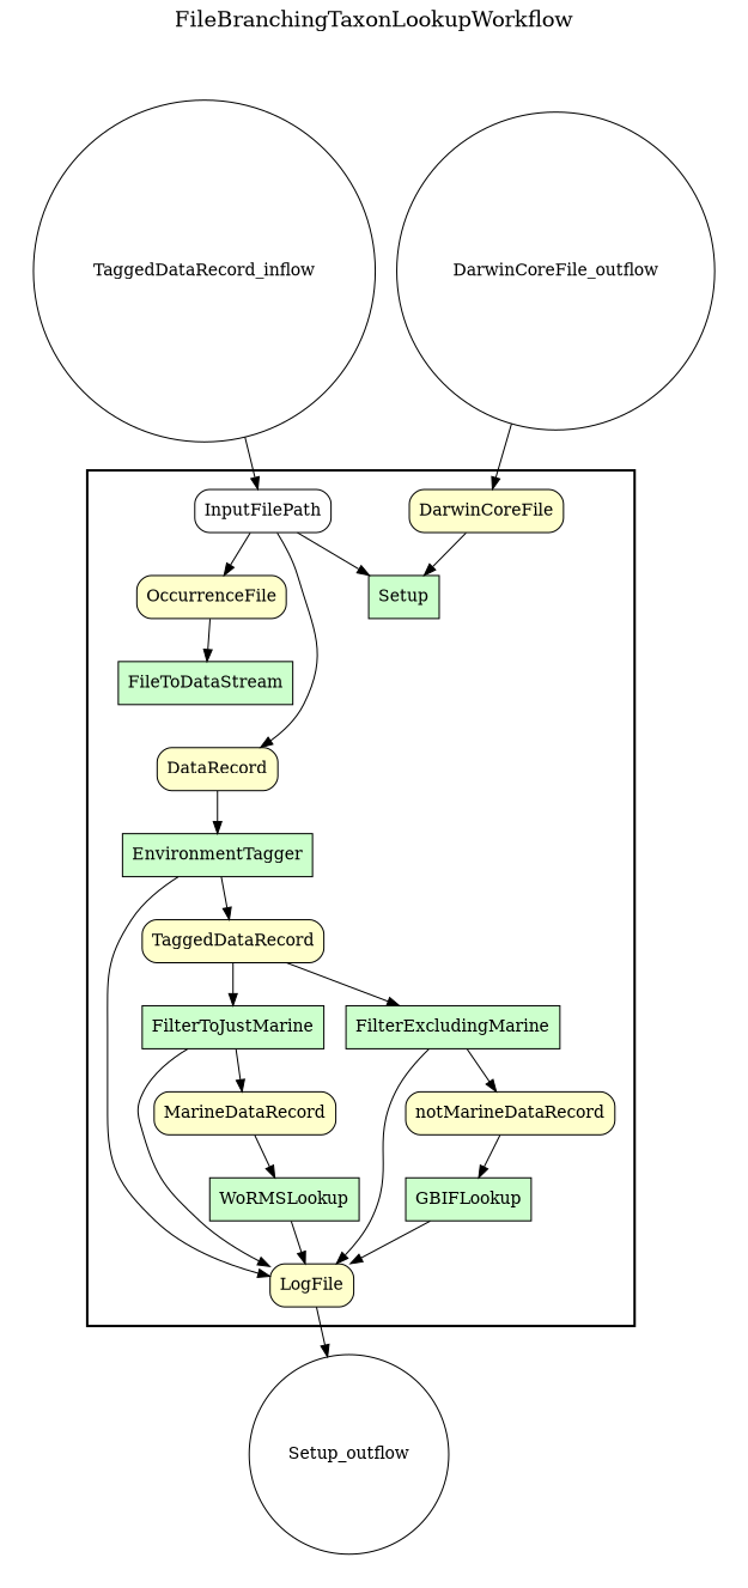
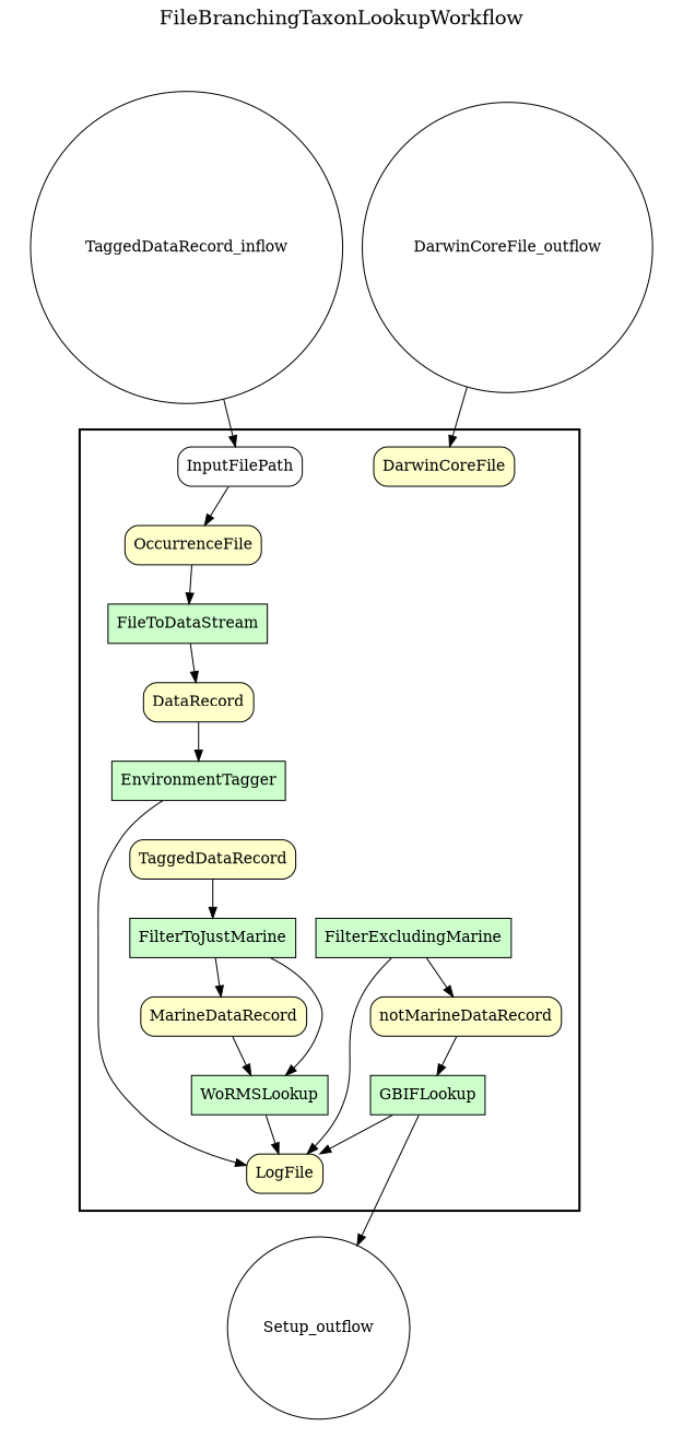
  digraph {
    fontname="DejaVu Serif"
    fontsize=18
    label=FileBranchingTaxonLookupWorkflow
    labelloc=t
    rankdir=TB
    node [fillcolor="#CCFFCC" fontname="DejaVu Serif" peripheries=1 shape=box style="rounded,filled"]
    edge [fontname="DejaVu Serif"]
    FileToDataStream [style=filled]
-   Setup [style=filled]
    GBIFLookup [style=filled]
    WoRMSLookup [style=filled]
    FilterExcludingMarine [style=filled]
    FilterToJustMarine [style=filled]
    EnvironmentTagger [style=filled]
    DarwinCoreFile [fillcolor="#FFFFCC"]
    OccurrenceFile [fillcolor="#FFFFCC"]
    DataRecord [fillcolor="#FFFFCC"]
    LogFile [fillcolor="#FFFFCC"]
    TaggedDataRecord [fillcolor="#FFFFCC"]
    MarineDataRecord [fillcolor="#FFFFCC"]
    notMarineDataRecord [fillcolor="#FFFFCC"]
    InputFilePath [fillcolor="#FFFFFF"]
    n16 [fillcolor="#FFFFFF" label=DarwinCoreFile_outflow shape=circle width=0.2 style=""]
    n17 [fillcolor="#FFFFFF" label=TaggedDataRecord_inflow shape=circle width=0.2 style=""]
    n18 [fillcolor="#FFFFFF" label=Setup_outflow shape=circle width=0.2 style=""]
    subgraph cluster_1 {
      color=black
      label=""
      penwidth=2
      subgraph cluster_2 {
        color=white
        label=""
        penwidth=2
        FileToDataStream
-       Setup
        GBIFLookup
        WoRMSLookup
        FilterExcludingMarine
        FilterToJustMarine
        EnvironmentTagger
        DarwinCoreFile
        OccurrenceFile
        DataRecord
        LogFile
        TaggedDataRecord
        MarineDataRecord
        notMarineDataRecord
        InputFilePath
      }
    }
    subgraph cluster_3 {
      color=white
      label=""
      penwidth=2
      subgraph cluster_4 {
        color=white
        label=""
        penwidth=2
        n16
        n17
      }
    }
    subgraph cluster_5 {
      color=white
      label=""
      penwidth=2
      subgraph cluster_6 {
        color=white
        label=""
        penwidth=2
        n18
      }
    }
-   InputFilePath -> DataRecord
+   FileToDataStream -> DataRecord
    GBIFLookup -> LogFile
    WoRMSLookup -> LogFile
    FilterExcludingMarine -> LogFile
    FilterExcludingMarine -> notMarineDataRecord
-   FilterToJustMarine -> LogFile
+   FilterToJustMarine -> WoRMSLookup
    FilterToJustMarine -> MarineDataRecord
    EnvironmentTagger -> LogFile
-   EnvironmentTagger -> TaggedDataRecord
-   DarwinCoreFile -> Setup
    OccurrenceFile -> FileToDataStream
    DataRecord -> EnvironmentTagger
-   LogFile -> n18
-   TaggedDataRecord -> FilterExcludingMarine
+   GBIFLookup -> n18
    TaggedDataRecord -> FilterToJustMarine
    MarineDataRecord -> WoRMSLookup
    notMarineDataRecord -> GBIFLookup
-   InputFilePath -> Setup
    InputFilePath -> OccurrenceFile
    n16 -> DarwinCoreFile
    n17 -> InputFilePath
  }
